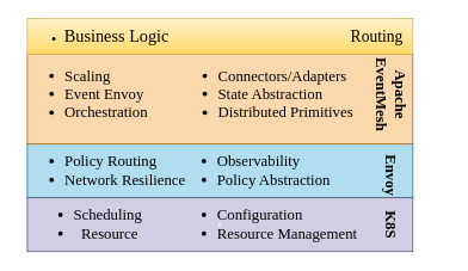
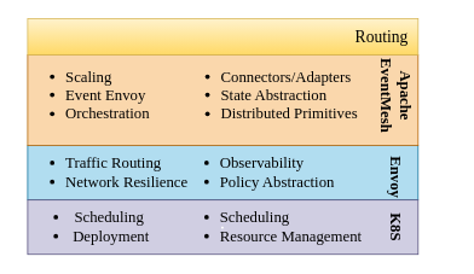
  <mxCell id="0" />
  <mxCell id="1" parent="0" />
  <mxCell id="2" value="" style="rounded=0;whiteSpace=wrap;html=1;labelBackgroundColor=#7EA6E0;fillColor=#b1ddf0;strokeColor=#10739e;" vertex="1" parent="1"><mxGeometry x="30" y="160" width="430" height="60" as="geometry" /></mxCell>
  <mxCell id="3" value="" style="rounded=0;whiteSpace=wrap;html=1;fillColor=#fad7ac;strokeColor=#b46504;" vertex="1" parent="1"><mxGeometry x="30" y="60" width="430" height="100" as="geometry" /></mxCell>
  <mxCell id="4" value="" style="rounded=0;whiteSpace=wrap;html=1;gradientColor=#ffd966;fillColor=#fff2cc;strokeColor=#d6b656;" vertex="1" parent="1"><mxGeometry x="30" y="20" width="430" height="40" as="geometry" /></mxCell>
  <mxCell id="5" value="&lt;div style=&quot;text-align: left&quot;&gt;&lt;/div&gt;" style="rounded=0;whiteSpace=wrap;html=1;labelBackgroundColor=#E6E6E6;labelBorderColor=#FFFFFF;fillColor=#d0cee2;strokeColor=#56517e;" vertex="1" parent="1"><mxGeometry x="30" y="220" width="430" height="60" as="geometry" /></mxCell>
- <mxCell id="6" value="&lt;ul style=&quot;font-size: 17px&quot;&gt;&lt;li&gt;&lt;font face=&quot;Times New Roman&quot;&gt;Scheduling&lt;/font&gt;&lt;/li&gt;&lt;li&gt;&lt;font face=&quot;Times New Roman&quot;&gt;&amp;nbsp;Resource&lt;/font&gt;&lt;/li&gt;&lt;/ul&gt;" style="text;html=1;strokeColor=none;fillColor=none;align=center;verticalAlign=middle;whiteSpace=wrap;rounded=0;" vertex="1" parent="1"><mxGeometry x="20" y="235" width="160" height="30" as="geometry" /></mxCell>
+ <mxCell id="6" value="&lt;ul style=&quot;font-size: 17px&quot;&gt;&lt;li&gt;&lt;font face=&quot;Times New Roman&quot;&gt;Scheduling&lt;/font&gt;&lt;/li&gt;&lt;li&gt;&lt;font face=&quot;Times New Roman&quot;&gt;&amp;nbsp;Deployment&lt;/font&gt;&lt;/li&gt;&lt;/ul&gt;" style="text;html=1;strokeColor=none;fillColor=none;align=center;verticalAlign=middle;whiteSpace=wrap;rounded=0;" vertex="1" parent="1"><mxGeometry x="20" y="235" width="160" height="30" as="geometry" /></mxCell>
  <mxCell id="7" value="&lt;font face=&quot;Times New Roman&quot; size=&quot;1&quot;&gt;&lt;b style=&quot;font-size: 17px&quot;&gt;K8S&lt;/b&gt;&lt;/font&gt;" style="text;html=1;strokeColor=none;fillColor=none;align=center;verticalAlign=middle;whiteSpace=wrap;rounded=0;rotation=90;" vertex="1" parent="1"><mxGeometry x="410" y="240" width="50" height="20" as="geometry" /></mxCell>
- <mxCell id="8" value="&lt;ul style=&quot;font-size: 17px&quot;&gt;&lt;li&gt;&lt;font face=&quot;Times New Roman&quot;&gt;Configuration&lt;/font&gt;&lt;/li&gt;&lt;li&gt;&lt;font face=&quot;Times New Roman&quot;&gt;Resource Management&lt;/font&gt;&lt;/li&gt;&lt;/ul&gt;" style="text;html=1;strokeColor=none;fillColor=none;align=left;verticalAlign=middle;whiteSpace=wrap;rounded=0;" vertex="1" parent="1"><mxGeometry x="200" y="235" width="211" height="30" as="geometry" /></mxCell>
- <mxCell id="9" value="&lt;ul style=&quot;font-size: 17px&quot;&gt;&lt;li&gt;&lt;font face=&quot;Times New Roman&quot;&gt;Policy Routing&lt;/font&gt;&lt;/li&gt;&lt;li&gt;&lt;font face=&quot;Times New Roman&quot;&gt;Network Resilience&amp;nbsp;&lt;/font&gt;&lt;/li&gt;&lt;/ul&gt;" style="text;html=1;strokeColor=none;fillColor=none;align=left;verticalAlign=middle;whiteSpace=wrap;rounded=0;" vertex="1" parent="1"><mxGeometry x="30" y="175" width="210" height="30" as="geometry" /></mxCell>
+ <mxCell id="8" value="&lt;ul style=&quot;font-size: 17px&quot;&gt;&lt;li&gt;&lt;font face=&quot;Times New Roman&quot;&gt;Scheduling&lt;/font&gt;&lt;/li&gt;&lt;li&gt;&lt;font face=&quot;Times New Roman&quot;&gt;Resource Management&lt;/font&gt;&lt;/li&gt;&lt;/ul&gt;" style="text;html=1;strokeColor=none;fillColor=none;align=left;verticalAlign=middle;whiteSpace=wrap;rounded=0;" vertex="1" parent="1"><mxGeometry x="200" y="235" width="211" height="30" as="geometry" /></mxCell>
+ <mxCell id="9" value="&lt;ul style=&quot;font-size: 17px&quot;&gt;&lt;li&gt;&lt;font face=&quot;Times New Roman&quot;&gt;Traffic Routing&lt;/font&gt;&lt;/li&gt;&lt;li&gt;&lt;font face=&quot;Times New Roman&quot;&gt;Network Resilience&amp;nbsp;&lt;/font&gt;&lt;/li&gt;&lt;/ul&gt;" style="text;html=1;strokeColor=none;fillColor=none;align=left;verticalAlign=middle;whiteSpace=wrap;rounded=0;" vertex="1" parent="1"><mxGeometry x="30" y="175" width="210" height="30" as="geometry" /></mxCell>
  <mxCell id="10" value="&lt;ul style=&quot;font-size: 17px&quot;&gt;&lt;li&gt;&lt;font face=&quot;Times New Roman&quot;&gt;Observability&lt;/font&gt;&lt;/li&gt;&lt;li&gt;&lt;font face=&quot;Times New Roman&quot;&gt;Policy Abstraction&lt;/font&gt;&lt;/li&gt;&lt;/ul&gt;" style="text;html=1;strokeColor=none;fillColor=none;align=left;verticalAlign=middle;whiteSpace=wrap;rounded=0;" vertex="1" parent="1"><mxGeometry x="200" y="175" width="211" height="30" as="geometry" /></mxCell>
  <mxCell id="11" value="&lt;font face=&quot;Times New Roman&quot; size=&quot;1&quot;&gt;&lt;b style=&quot;font-size: 17px&quot;&gt;Envoy&lt;/b&gt;&lt;/font&gt;" style="text;html=1;strokeColor=none;fillColor=none;align=center;verticalAlign=middle;whiteSpace=wrap;rounded=0;rotation=90;" vertex="1" parent="1"><mxGeometry x="410" y="185" width="50" height="20" as="geometry" /></mxCell>
- <mxCell id="12" value="&lt;ul&gt;&lt;li&gt;&lt;font face=&quot;Times New Roman&quot; style=&quot;font-size: 19px&quot;&gt;Business Logic&lt;/font&gt;&lt;/li&gt;&lt;/ul&gt;" style="text;html=1;strokeColor=none;fillColor=none;align=center;verticalAlign=middle;whiteSpace=wrap;rounded=0;" vertex="1" parent="1"><mxGeometry x="30" y="25" width="160" height="30" as="geometry" /></mxCell>
  <mxCell id="13" value="&lt;span style=&quot;font-family: &amp;#34;times new roman&amp;#34;&quot;&gt;&lt;font style=&quot;font-size: 18px&quot;&gt;Routing&lt;/font&gt;&lt;/span&gt;" style="text;html=1;strokeColor=none;fillColor=none;align=center;verticalAlign=middle;whiteSpace=wrap;rounded=0;" vertex="1" parent="1"><mxGeometry x="340" y="25" width="160" height="30" as="geometry" /></mxCell>
  <mxCell id="14" value="&lt;ul style=&quot;font-size: 17px&quot;&gt;&lt;li&gt;&lt;font face=&quot;Times New Roman&quot;&gt;Scaling&lt;/font&gt;&lt;/li&gt;&lt;li&gt;&lt;font face=&quot;Times New Roman&quot;&gt;Event Envoy&lt;/font&gt;&lt;/li&gt;&lt;li&gt;&lt;font face=&quot;Times New Roman&quot;&gt;Orchestration&amp;nbsp;&lt;/font&gt;&lt;/li&gt;&lt;/ul&gt;" style="text;html=1;strokeColor=none;fillColor=none;align=left;verticalAlign=middle;whiteSpace=wrap;rounded=0;" vertex="1" parent="1"><mxGeometry x="30" y="90" width="210" height="30" as="geometry" /></mxCell>
  <mxCell id="15" value="&lt;ul style=&quot;font-size: 17px&quot;&gt;&lt;li&gt;&lt;font face=&quot;Times New Roman&quot;&gt;Connectors/Adapters&lt;/font&gt;&lt;/li&gt;&lt;li&gt;&lt;font face=&quot;Times New Roman&quot;&gt;State Abstraction&lt;/font&gt;&lt;/li&gt;&lt;li&gt;&lt;font face=&quot;Times New Roman&quot;&gt;Distributed Primitives&lt;/font&gt;&lt;/li&gt;&lt;/ul&gt;" style="text;html=1;strokeColor=none;fillColor=none;align=left;verticalAlign=middle;whiteSpace=wrap;rounded=0;" vertex="1" parent="1"><mxGeometry x="201" y="90" width="210" height="30" as="geometry" /></mxCell>
  <mxCell id="16" value="&lt;font face=&quot;Times New Roman&quot; size=&quot;1&quot;&gt;&lt;b style=&quot;font-size: 17px&quot;&gt;Apache&lt;br&gt;EventMesh&lt;/b&gt;&lt;/font&gt;" style="text;html=1;strokeColor=none;fillColor=none;align=center;verticalAlign=middle;whiteSpace=wrap;rounded=0;rotation=90;" vertex="1" parent="1"><mxGeometry x="411" y="95" width="50" height="20" as="geometry" /></mxCell>
